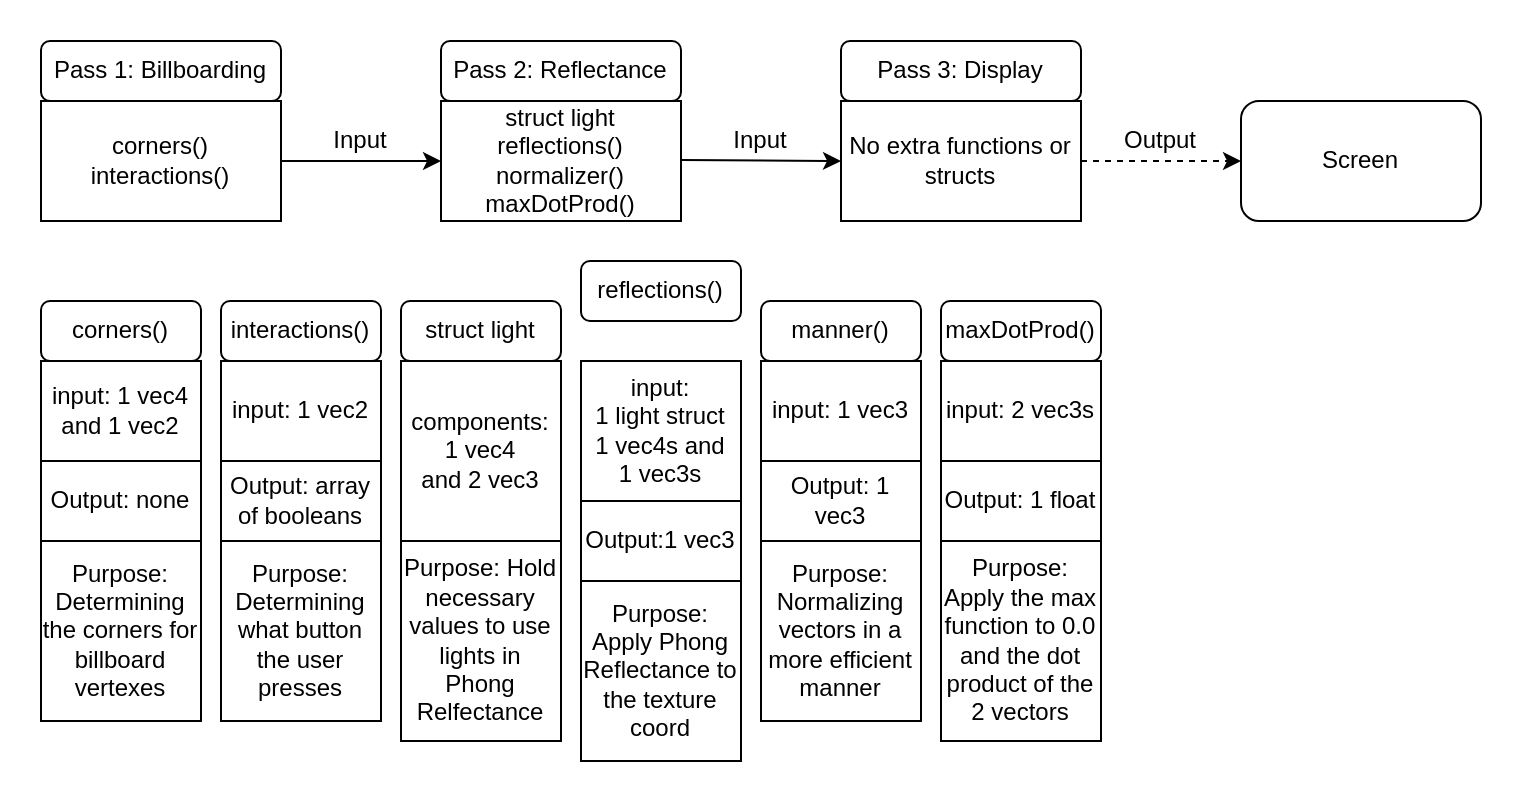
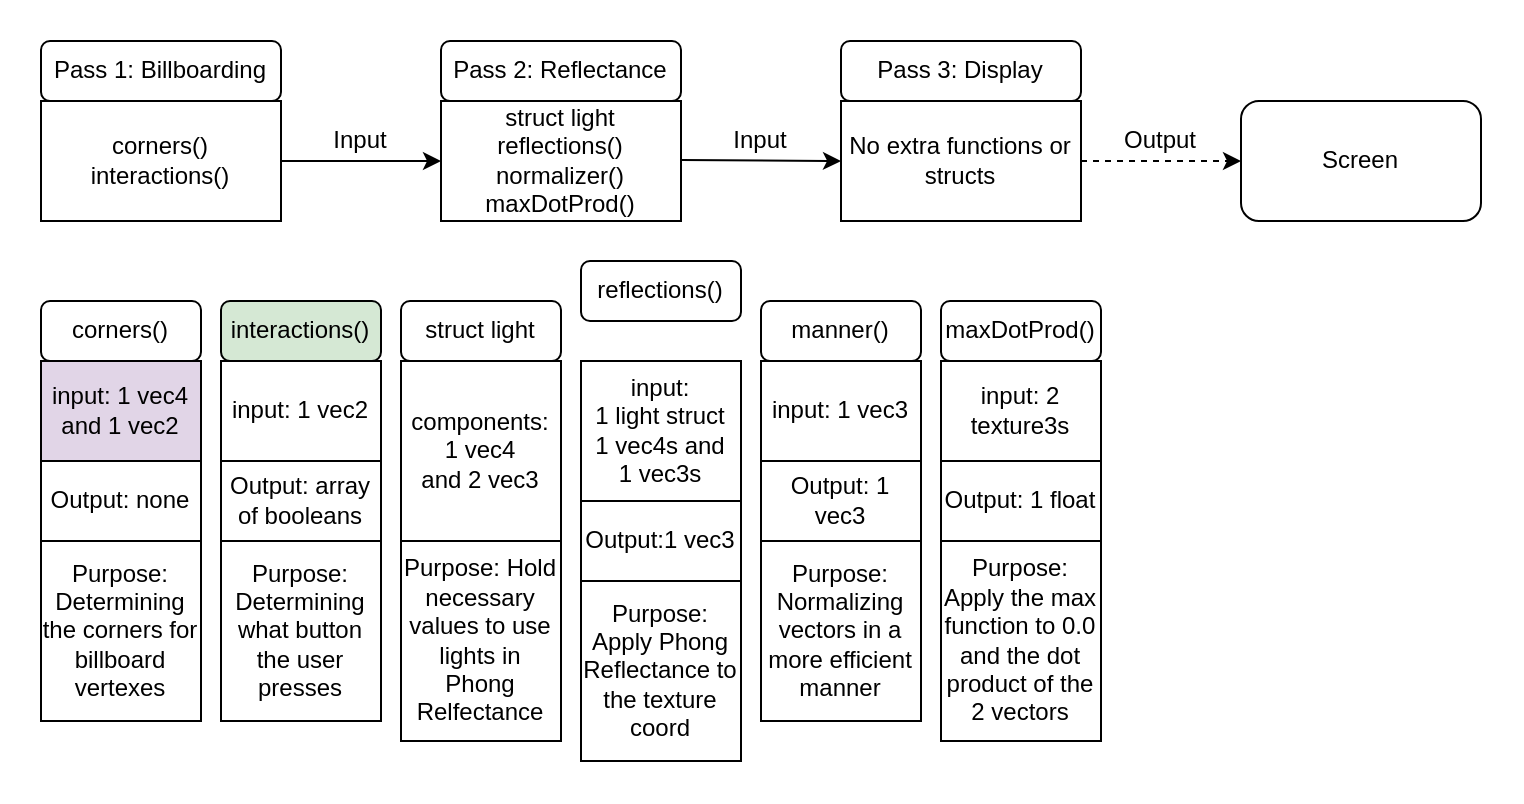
  <mxCell id="0" />
  <mxCell id="1" parent="0" />
  <mxCell id="2" value="Pass 2: Reflectance" style="rounded=1;whiteSpace=wrap;html=1;" vertex="1" parent="1"><mxGeometry x="220" y="20" width="120" height="30" as="geometry" /></mxCell>
  <mxCell id="3" value="&lt;div&gt;struct light&lt;/div&gt;&lt;div&gt;reflections()&lt;/div&gt;&lt;div&gt;normalizer()&lt;/div&gt;&lt;div&gt;maxDotProd()&lt;br&gt;&lt;/div&gt;" style="rounded=0;whiteSpace=wrap;html=1;" vertex="1" parent="1"><mxGeometry x="220" y="50" width="120" height="60" as="geometry" /></mxCell>
  <mxCell id="4" value="" style="endArrow=classic;html=1;entryX=0;entryY=0.5;entryDx=0;entryDy=0;" edge="1" parent="1" target="5"><mxGeometry width="50" height="50" relative="1" as="geometry"><mxPoint x="340" y="79.5" as="sourcePoint" /><mxPoint x="380" y="80" as="targetPoint" /></mxGeometry></mxCell>
  <mxCell id="5" value="No extra functions or structs" style="rounded=0;whiteSpace=wrap;html=1;" vertex="1" parent="1"><mxGeometry x="420" y="50" width="120" height="60" as="geometry" /></mxCell>
  <mxCell id="6" value="Pass 3: Display" style="rounded=1;whiteSpace=wrap;html=1;" vertex="1" parent="1"><mxGeometry x="420" y="20" width="120" height="30" as="geometry" /></mxCell>
  <mxCell id="7" value="" style="endArrow=classic;html=1;exitX=1;exitY=0.5;exitDx=0;exitDy=0;entryX=0;entryY=0.5;entryDx=0;entryDy=0;dashed=1;" edge="1" parent="1" source="5" target="8"><mxGeometry width="50" height="50" relative="1" as="geometry"><mxPoint x="590" y="100" as="sourcePoint" /><mxPoint x="610" y="80" as="targetPoint" /></mxGeometry></mxCell>
  <mxCell id="8" value="Screen" style="rounded=1;whiteSpace=wrap;html=1;" vertex="1" parent="1"><mxGeometry x="620" y="50" width="120" height="60" as="geometry" /></mxCell>
  <mxCell id="9" value="" style="endArrow=classic;html=1;entryX=0;entryY=0.5;entryDx=0;entryDy=0;" edge="1" parent="1" target="3"><mxGeometry width="50" height="50" relative="1" as="geometry"><mxPoint x="130" y="80" as="sourcePoint" /><mxPoint x="80" y="60" as="targetPoint" /></mxGeometry></mxCell>
  <mxCell id="10" value="&lt;div&gt;corners()&lt;/div&gt;&lt;div&gt;interactions()&lt;br&gt;&lt;/div&gt;" style="rounded=0;whiteSpace=wrap;html=1;" vertex="1" parent="1"><mxGeometry x="20" y="50" width="120" height="60" as="geometry" /></mxCell>
  <mxCell id="11" value="Pass 1: Billboarding" style="rounded=1;whiteSpace=wrap;html=1;" vertex="1" parent="1"><mxGeometry x="20" y="20" width="120" height="30" as="geometry" /></mxCell>
  <mxCell id="12" value="&lt;div&gt;Input&lt;/div&gt;" style="text;html=1;strokeColor=none;fillColor=none;align=center;verticalAlign=middle;whiteSpace=wrap;rounded=0;" vertex="1" parent="1"><mxGeometry x="160" y="60" width="40" height="20" as="geometry" /></mxCell>
  <mxCell id="13" value="&lt;div&gt;Input&lt;/div&gt;" style="text;html=1;strokeColor=none;fillColor=none;align=center;verticalAlign=middle;whiteSpace=wrap;rounded=0;" vertex="1" parent="1"><mxGeometry x="360" y="60" width="40" height="20" as="geometry" /></mxCell>
  <mxCell id="14" value="Output" style="text;html=1;strokeColor=none;fillColor=none;align=center;verticalAlign=middle;whiteSpace=wrap;rounded=0;" vertex="1" parent="1"><mxGeometry x="560" y="60" width="40" height="20" as="geometry" /></mxCell>
  <mxCell id="15" value="corners()" style="rounded=1;whiteSpace=wrap;html=1;" vertex="1" parent="1"><mxGeometry x="20" y="150" width="80" height="30" as="geometry" /></mxCell>
- <mxCell id="16" value="input: 1 vec4 and 1 vec2" style="rounded=0;whiteSpace=wrap;html=1;" vertex="1" parent="1"><mxGeometry x="20" y="180" width="80" height="50" as="geometry" /></mxCell>
+ <mxCell id="16" value="input: 1 vec4 and 1 vec2" style="rounded=0;whiteSpace=wrap;html=1;fillColor=#e1d5e7;" vertex="1" parent="1"><mxGeometry x="20" y="180" width="80" height="50" as="geometry" /></mxCell>
  <mxCell id="17" value="Output: none" style="rounded=0;whiteSpace=wrap;html=1;" vertex="1" parent="1"><mxGeometry x="20" y="230" width="80" height="40" as="geometry" /></mxCell>
  <mxCell id="18" value="&lt;div&gt;Purpose: Determining the corners for billboard vertexes&lt;/div&gt;" style="rounded=0;whiteSpace=wrap;html=1;" vertex="1" parent="1"><mxGeometry x="20" y="270" width="80" height="90" as="geometry" /></mxCell>
- <mxCell id="19" value="interactions()" style="rounded=1;whiteSpace=wrap;html=1;" vertex="1" parent="1"><mxGeometry x="110" y="150" width="80" height="30" as="geometry" /></mxCell>
+ <mxCell id="19" value="interactions()" style="rounded=1;whiteSpace=wrap;html=1;fillColor=#d5e8d4;" vertex="1" parent="1"><mxGeometry x="110" y="150" width="80" height="30" as="geometry" /></mxCell>
  <mxCell id="20" value="input: 1 vec2" style="rounded=0;whiteSpace=wrap;html=1;" vertex="1" parent="1"><mxGeometry x="110" y="180" width="80" height="50" as="geometry" /></mxCell>
  <mxCell id="21" value="Output: array of booleans" style="rounded=0;whiteSpace=wrap;html=1;" vertex="1" parent="1"><mxGeometry x="110" y="230" width="80" height="40" as="geometry" /></mxCell>
  <mxCell id="22" value="&lt;div&gt;Purpose: Determining what button the user presses&lt;br&gt;&lt;/div&gt;" style="rounded=0;whiteSpace=wrap;html=1;" vertex="1" parent="1"><mxGeometry x="110" y="270" width="80" height="90" as="geometry" /></mxCell>
  <mxCell id="23" value="struct light" style="rounded=1;whiteSpace=wrap;html=1;" vertex="1" parent="1"><mxGeometry x="200" y="150" width="80" height="30" as="geometry" /></mxCell>
  <mxCell id="24" value="&lt;div&gt;components:&lt;/div&gt;&lt;div&gt;1 vec4&lt;/div&gt;&lt;div&gt;and 2 vec3&lt;br&gt;&lt;/div&gt;" style="rounded=0;whiteSpace=wrap;html=1;" vertex="1" parent="1"><mxGeometry x="200" y="180" width="80" height="90" as="geometry" /></mxCell>
  <mxCell id="25" value="Purpose: Hold necessary values to use lights in Phong Relfectance" style="rounded=0;whiteSpace=wrap;html=1;" vertex="1" parent="1"><mxGeometry x="200" y="270" width="80" height="100" as="geometry" /></mxCell>
  <mxCell id="26" value="reflections()" style="rounded=1;whiteSpace=wrap;html=1;" vertex="1" parent="1"><mxGeometry x="290" y="130" width="80" height="30" as="geometry" /></mxCell>
  <mxCell id="27" value="&lt;div&gt;input: &lt;br&gt;&lt;/div&gt;&lt;div&gt;1 light struct &lt;br&gt;&lt;/div&gt;&lt;div&gt;1 vec4s and &lt;br&gt;&lt;/div&gt;&lt;div&gt;1 vec3s&lt;/div&gt;" style="rounded=0;whiteSpace=wrap;html=1;" vertex="1" parent="1"><mxGeometry x="290" y="180" width="80" height="70" as="geometry" /></mxCell>
  <mxCell id="28" value="Output:1 vec3" style="rounded=0;whiteSpace=wrap;html=1;" vertex="1" parent="1"><mxGeometry x="290" y="250" width="80" height="40" as="geometry" /></mxCell>
  <mxCell id="29" value="&lt;div&gt;Purpose: Apply Phong Reflectance to the texture coord&lt;br&gt;&lt;/div&gt;" style="rounded=0;whiteSpace=wrap;html=1;" vertex="1" parent="1"><mxGeometry x="290" y="290" width="80" height="90" as="geometry" /></mxCell>
  <mxCell id="30" value="manner()" style="rounded=1;whiteSpace=wrap;html=1;" vertex="1" parent="1"><mxGeometry x="380" y="150" width="80" height="30" as="geometry" /></mxCell>
  <mxCell id="31" value="input: 1 vec3" style="rounded=0;whiteSpace=wrap;html=1;" vertex="1" parent="1"><mxGeometry x="380" y="180" width="80" height="50" as="geometry" /></mxCell>
  <mxCell id="32" value="Output: 1 vec3" style="rounded=0;whiteSpace=wrap;html=1;" vertex="1" parent="1"><mxGeometry x="380" y="230" width="80" height="40" as="geometry" /></mxCell>
  <mxCell id="33" value="&lt;div&gt;Purpose: Normalizing vectors in a more efficient manner&lt;br&gt;&lt;/div&gt;" style="rounded=0;whiteSpace=wrap;html=1;" vertex="1" parent="1"><mxGeometry x="380" y="270" width="80" height="90" as="geometry" /></mxCell>
  <mxCell id="34" value="maxDotProd()" style="rounded=1;whiteSpace=wrap;html=1;" vertex="1" parent="1"><mxGeometry x="470" y="150" width="80" height="30" as="geometry" /></mxCell>
- <mxCell id="35" value="input: 2 vec3s" style="rounded=0;whiteSpace=wrap;html=1;" vertex="1" parent="1"><mxGeometry x="470" y="180" width="80" height="50" as="geometry" /></mxCell>
+ <mxCell id="35" value="input: 2 texture3s" style="rounded=0;whiteSpace=wrap;html=1;" vertex="1" parent="1"><mxGeometry x="470" y="180" width="80" height="50" as="geometry" /></mxCell>
  <mxCell id="36" value="Output: 1 float" style="rounded=0;whiteSpace=wrap;html=1;" vertex="1" parent="1"><mxGeometry x="470" y="230" width="80" height="40" as="geometry" /></mxCell>
  <mxCell id="37" value="&lt;div&gt;Purpose: Apply the max function to 0.0 and the dot product of the 2 vectors&lt;br&gt;&lt;/div&gt;" style="rounded=0;whiteSpace=wrap;html=1;" vertex="1" parent="1"><mxGeometry x="470" y="270" width="80" height="100" as="geometry" /></mxCell>
